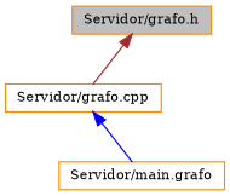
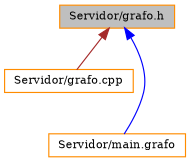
  digraph {
    fontname="DejaVu Serif"
    node [color=darkorange fillcolor=white fontname="DejaVu Serif" fontsize=10 shape=record style=filled]
    edge [dir=back fontname="DejaVu Serif" fontsize=10 labelfontname=Helvetica labelfontsize=10 style=solid]
    n1 [fillcolor=grey75 fontcolor=black height=0.2 label="Servidor/grafo.h" width=0.4]
    n2 [height=0.2 label="Servidor/grafo.cpp" width=0.4]
    n3 [height=0.2 label="Servidor/main.grafo" width=0.4]
    n1 -> n2 [color=brown]
-   n2 -> n3 [color=blue]
+   n1 -> n3 [color=blue]
  }
